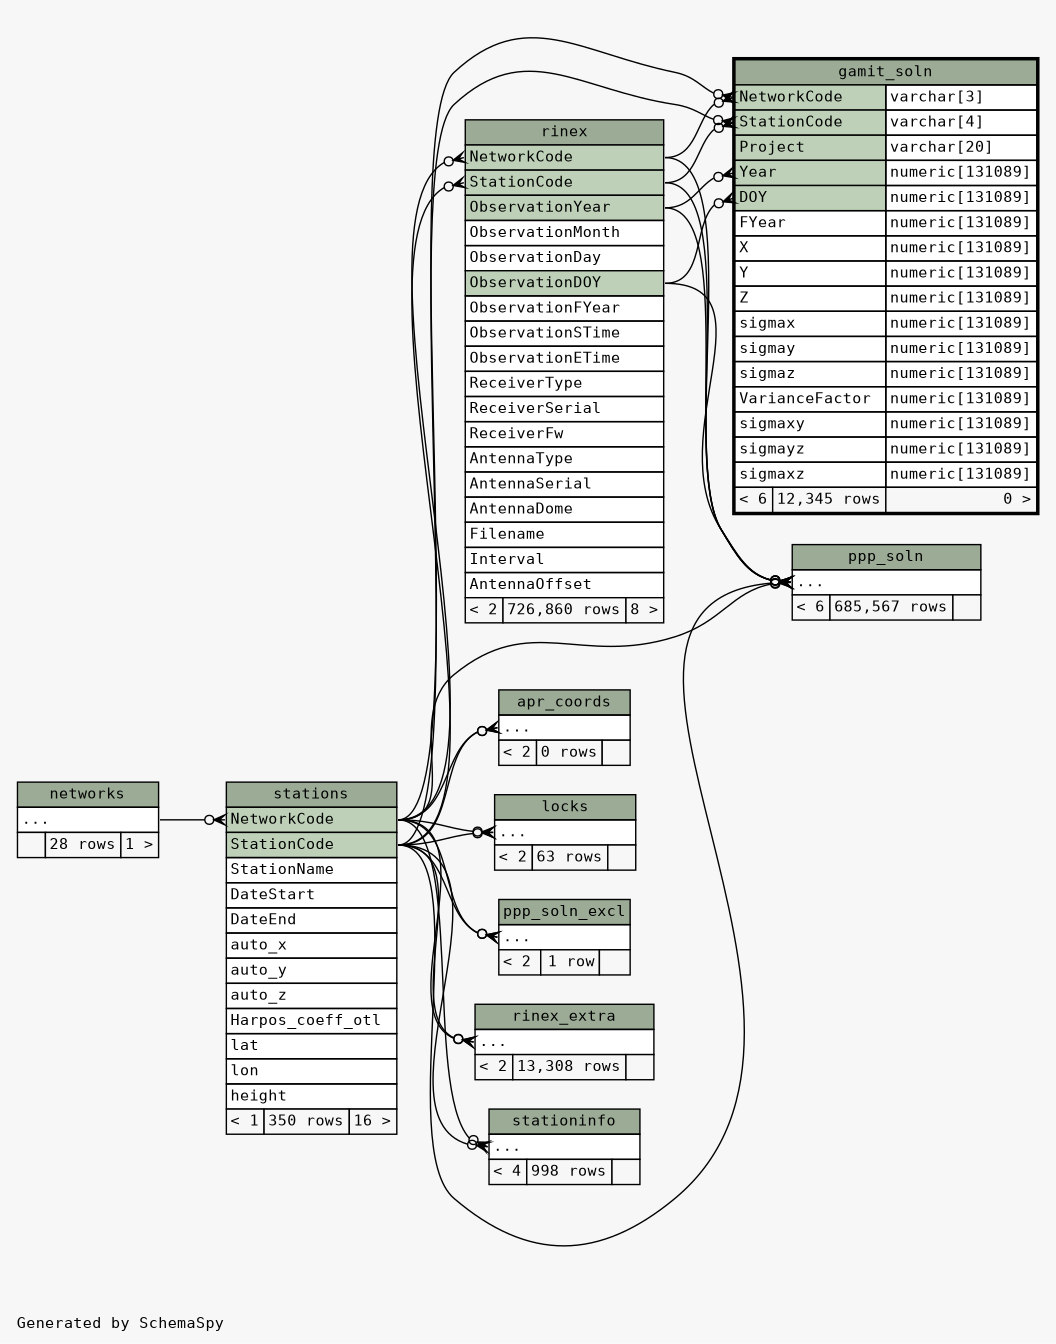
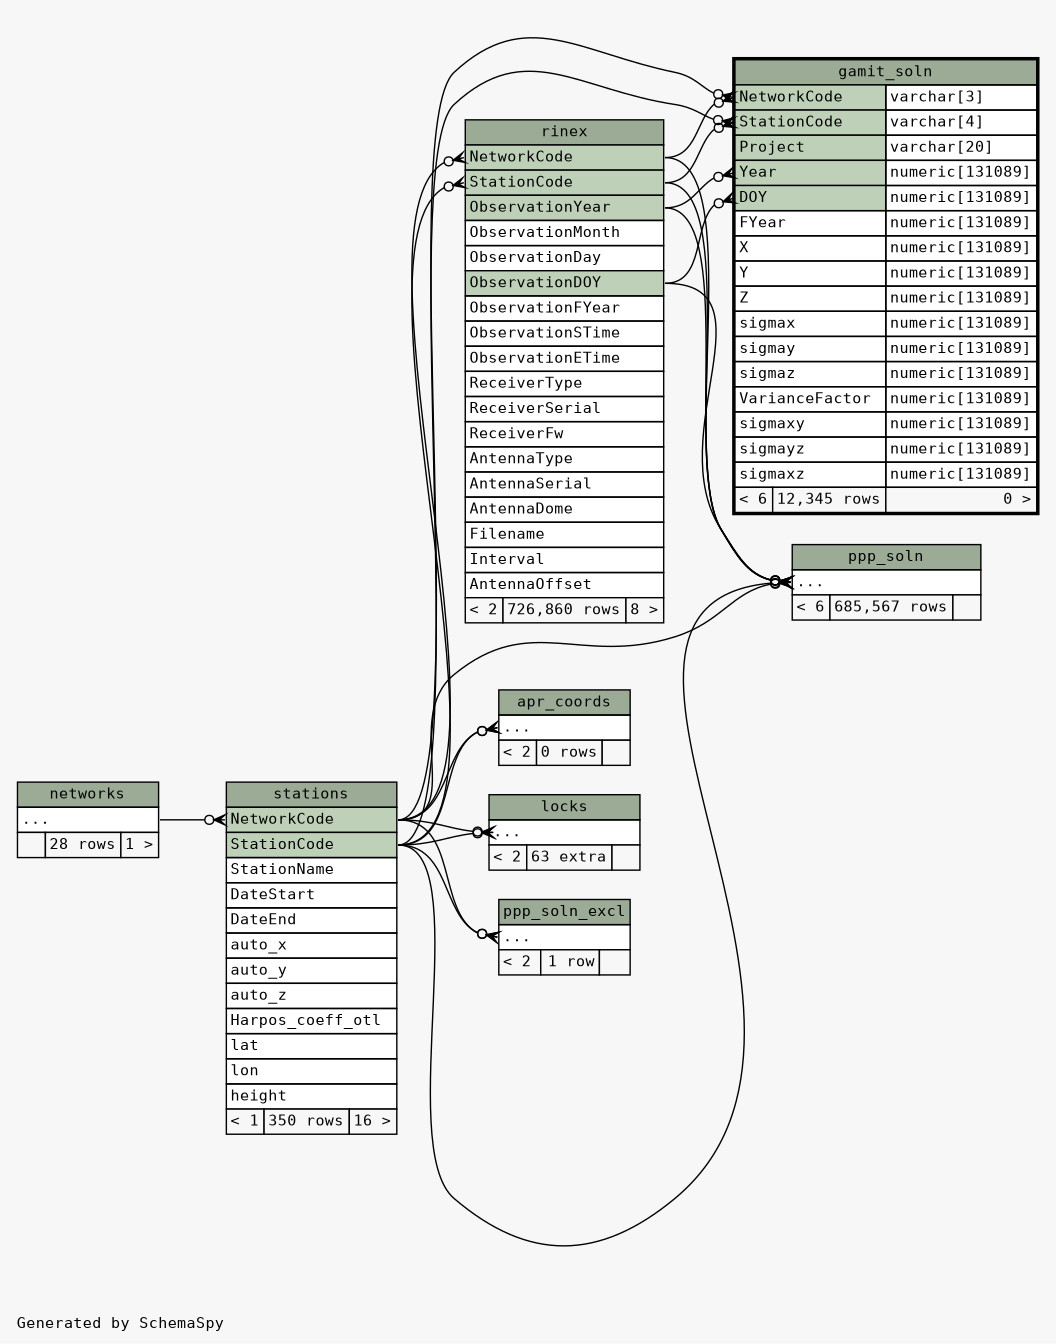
  digraph {
    bgcolor="#f7f7f7"
    fontname="DejaVu Sans Mono"
    fontsize=11
    label="\nGenerated by SchemaSpy"
    labeljust=l
    nodesep=0.18
    rankdir=RL
    ranksep=0.46
    node [fontname="DejaVu Sans Mono" fontsize=11 shape=plaintext]
    edge [arrowhead=none arrowsize=0.8 arrowtail=crowodot dir=back fontname="DejaVu Sans Mono" headport="NetworkCode:e" tailport="elipses:w"]
    n1 [label=<     <TABLE BORDER="0" CELLBORDER="1" CELLSPACING="0" BGCOLOR="#ffffff">       <TR><TD COLSPAN="3" BGCOLOR="#9bab96" ALIGN="CENTER">apr_coords</TD></TR>       <TR><TD PORT="elipses" COLSPAN="3" ALIGN="LEFT">...</TD></TR>       <TR><TD ALIGN="LEFT" BGCOLOR="#f7f7f7">&lt; 2</TD><TD ALIGN="RIGHT" BGCOLOR="#f7f7f7">0 rows</TD><TD ALIGN="RIGHT" BGCOLOR="#f7f7f7">  </TD></TR>     </TABLE>>]
    n2 [label=<     <TABLE BORDER="0" CELLBORDER="1" CELLSPACING="0" BGCOLOR="#ffffff">       <TR><TD COLSPAN="3" BGCOLOR="#9bab96" ALIGN="CENTER">stations</TD></TR>       <TR><TD PORT="NetworkCode" COLSPAN="3" BGCOLOR="#bed1b8" ALIGN="LEFT">NetworkCode</TD></TR>       <TR><TD PORT="StationCode" COLSPAN="3" BGCOLOR="#bed1b8" ALIGN="LEFT">StationCode</TD></TR>       <TR><TD PORT="StationName" COLSPAN="3" ALIGN="LEFT">StationName</TD></TR>       <TR><TD PORT="DateStart" COLSPAN="3" ALIGN="LEFT">DateStart</TD></TR>       <TR><TD PORT="DateEnd" COLSPAN="3" ALIGN="LEFT">DateEnd</TD></TR>       <TR><TD PORT="auto_x" COLSPAN="3" ALIGN="LEFT">auto_x</TD></TR>       <TR><TD PORT="auto_y" COLSPAN="3" ALIGN="LEFT">auto_y</TD></TR>       <TR><TD PORT="auto_z" COLSPAN="3" ALIGN="LEFT">auto_z</TD></TR>       <TR><TD PORT="Harpos_coeff_otl" COLSPAN="3" ALIGN="LEFT">Harpos_coeff_otl</TD></TR>       <TR><TD PORT="lat" COLSPAN="3" ALIGN="LEFT">lat</TD></TR>       <TR><TD PORT="lon" COLSPAN="3" ALIGN="LEFT">lon</TD></TR>       <TR><TD PORT="height" COLSPAN="3" ALIGN="LEFT">height</TD></TR>       <TR><TD ALIGN="LEFT" BGCOLOR="#f7f7f7">&lt; 1</TD><TD ALIGN="RIGHT" BGCOLOR="#f7f7f7">350 rows</TD><TD ALIGN="RIGHT" BGCOLOR="#f7f7f7">16 &gt;</TD></TR>     </TABLE>>]
    n3 [label=<     <TABLE BORDER="0" CELLBORDER="1" CELLSPACING="0" BGCOLOR="#ffffff">       <TR><TD COLSPAN="3" BGCOLOR="#9bab96" ALIGN="CENTER">networks</TD></TR>       <TR><TD PORT="elipses" COLSPAN="3" ALIGN="LEFT">...</TD></TR>       <TR><TD ALIGN="LEFT" BGCOLOR="#f7f7f7">  </TD><TD ALIGN="RIGHT" BGCOLOR="#f7f7f7">28 rows</TD><TD ALIGN="RIGHT" BGCOLOR="#f7f7f7">1 &gt;</TD></TR>     </TABLE>>]
    n4 [label=<     <TABLE BORDER="2" CELLBORDER="1" CELLSPACING="0" BGCOLOR="#ffffff">       <TR><TD COLSPAN="3" BGCOLOR="#9bab96" ALIGN="CENTER">gamit_soln</TD></TR>       <TR><TD PORT="NetworkCode" COLSPAN="2" BGCOLOR="#bed1b8" ALIGN="LEFT">NetworkCode</TD><TD PORT="NetworkCode.type" ALIGN="LEFT">varchar[3]</TD></TR>       <TR><TD PORT="StationCode" COLSPAN="2" BGCOLOR="#bed1b8" ALIGN="LEFT">StationCode</TD><TD PORT="StationCode.type" ALIGN="LEFT">varchar[4]</TD></TR>       <TR><TD PORT="Project" COLSPAN="2" BGCOLOR="#bed1b8" ALIGN="LEFT">Project</TD><TD PORT="Project.type" ALIGN="LEFT">varchar[20]</TD></TR>       <TR><TD PORT="Year" COLSPAN="2" BGCOLOR="#bed1b8" ALIGN="LEFT">Year</TD><TD PORT="Year.type" ALIGN="LEFT">numeric[131089]</TD></TR>       <TR><TD PORT="DOY" COLSPAN="2" BGCOLOR="#bed1b8" ALIGN="LEFT">DOY</TD><TD PORT="DOY.type" ALIGN="LEFT">numeric[131089]</TD></TR>       <TR><TD PORT="FYear" COLSPAN="2" ALIGN="LEFT">FYear</TD><TD PORT="FYear.type" ALIGN="LEFT">numeric[131089]</TD></TR>       <TR><TD PORT="X" COLSPAN="2" ALIGN="LEFT">X</TD><TD PORT="X.type" ALIGN="LEFT">numeric[131089]</TD></TR>       <TR><TD PORT="Y" COLSPAN="2" ALIGN="LEFT">Y</TD><TD PORT="Y.type" ALIGN="LEFT">numeric[131089]</TD></TR>       <TR><TD PORT="Z" COLSPAN="2" ALIGN="LEFT">Z</TD><TD PORT="Z.type" ALIGN="LEFT">numeric[131089]</TD></TR>       <TR><TD PORT="sigmax" COLSPAN="2" ALIGN="LEFT">sigmax</TD><TD PORT="sigmax.type" ALIGN="LEFT">numeric[131089]</TD></TR>       <TR><TD PORT="sigmay" COLSPAN="2" ALIGN="LEFT">sigmay</TD><TD PORT="sigmay.type" ALIGN="LEFT">numeric[131089]</TD></TR>       <TR><TD PORT="sigmaz" COLSPAN="2" ALIGN="LEFT">sigmaz</TD><TD PORT="sigmaz.type" ALIGN="LEFT">numeric[131089]</TD></TR>       <TR><TD PORT="VarianceFactor" COLSPAN="2" ALIGN="LEFT">VarianceFactor</TD><TD PORT="VarianceFactor.type" ALIGN="LEFT">numeric[131089]</TD></TR>       <TR><TD PORT="sigmaxy" COLSPAN="2" ALIGN="LEFT">sigmaxy</TD><TD PORT="sigmaxy.type" ALIGN="LEFT">numeric[131089]</TD></TR>       <TR><TD PORT="sigmayz" COLSPAN="2" ALIGN="LEFT">sigmayz</TD><TD PORT="sigmayz.type" ALIGN="LEFT">numeric[131089]</TD></TR>       <TR><TD PORT="sigmaxz" COLSPAN="2" ALIGN="LEFT">sigmaxz</TD><TD PORT="sigmaxz.type" ALIGN="LEFT">numeric[131089]</TD></TR>       <TR><TD ALIGN="LEFT" BGCOLOR="#f7f7f7">&lt; 6</TD><TD ALIGN="RIGHT" BGCOLOR="#f7f7f7">12,345 rows</TD><TD ALIGN="RIGHT" BGCOLOR="#f7f7f7">0 &gt;</TD></TR>     </TABLE>>]
    n5 [label=<     <TABLE BORDER="0" CELLBORDER="1" CELLSPACING="0" BGCOLOR="#ffffff">       <TR><TD COLSPAN="3" BGCOLOR="#9bab96" ALIGN="CENTER">rinex</TD></TR>       <TR><TD PORT="NetworkCode" COLSPAN="3" BGCOLOR="#bed1b8" ALIGN="LEFT">NetworkCode</TD></TR>       <TR><TD PORT="StationCode" COLSPAN="3" BGCOLOR="#bed1b8" ALIGN="LEFT">StationCode</TD></TR>       <TR><TD PORT="ObservationYear" COLSPAN="3" BGCOLOR="#bed1b8" ALIGN="LEFT">ObservationYear</TD></TR>       <TR><TD PORT="ObservationMonth" COLSPAN="3" ALIGN="LEFT">ObservationMonth</TD></TR>       <TR><TD PORT="ObservationDay" COLSPAN="3" ALIGN="LEFT">ObservationDay</TD></TR>       <TR><TD PORT="ObservationDOY" COLSPAN="3" BGCOLOR="#bed1b8" ALIGN="LEFT">ObservationDOY</TD></TR>       <TR><TD PORT="ObservationFYear" COLSPAN="3" ALIGN="LEFT">ObservationFYear</TD></TR>       <TR><TD PORT="ObservationSTime" COLSPAN="3" ALIGN="LEFT">ObservationSTime</TD></TR>       <TR><TD PORT="ObservationETime" COLSPAN="3" ALIGN="LEFT">ObservationETime</TD></TR>       <TR><TD PORT="ReceiverType" COLSPAN="3" ALIGN="LEFT">ReceiverType</TD></TR>       <TR><TD PORT="ReceiverSerial" COLSPAN="3" ALIGN="LEFT">ReceiverSerial</TD></TR>       <TR><TD PORT="ReceiverFw" COLSPAN="3" ALIGN="LEFT">ReceiverFw</TD></TR>       <TR><TD PORT="AntennaType" COLSPAN="3" ALIGN="LEFT">AntennaType</TD></TR>       <TR><TD PORT="AntennaSerial" COLSPAN="3" ALIGN="LEFT">AntennaSerial</TD></TR>       <TR><TD PORT="AntennaDome" COLSPAN="3" ALIGN="LEFT">AntennaDome</TD></TR>       <TR><TD PORT="Filename" COLSPAN="3" ALIGN="LEFT">Filename</TD></TR>       <TR><TD PORT="Interval" COLSPAN="3" ALIGN="LEFT">Interval</TD></TR>       <TR><TD PORT="AntennaOffset" COLSPAN="3" ALIGN="LEFT">AntennaOffset</TD></TR>       <TR><TD ALIGN="LEFT" BGCOLOR="#f7f7f7">&lt; 2</TD><TD ALIGN="RIGHT" BGCOLOR="#f7f7f7">726,860 rows</TD><TD ALIGN="RIGHT" BGCOLOR="#f7f7f7">8 &gt;</TD></TR>     </TABLE>>]
-   n6 [label=<     <TABLE BORDER="0" CELLBORDER="1" CELLSPACING="0" BGCOLOR="#ffffff">       <TR><TD COLSPAN="3" BGCOLOR="#9bab96" ALIGN="CENTER">locks</TD></TR>       <TR><TD PORT="elipses" COLSPAN="3" ALIGN="LEFT">...</TD></TR>       <TR><TD ALIGN="LEFT" BGCOLOR="#f7f7f7">&lt; 2</TD><TD ALIGN="RIGHT" BGCOLOR="#f7f7f7">63 rows</TD><TD ALIGN="RIGHT" BGCOLOR="#f7f7f7">  </TD></TR>     </TABLE>>]
+   n6 [label=<     <TABLE BORDER="0" CELLBORDER="1" CELLSPACING="0" BGCOLOR="#ffffff">       <TR><TD COLSPAN="3" BGCOLOR="#9bab96" ALIGN="CENTER">locks</TD></TR>       <TR><TD PORT="elipses" COLSPAN="3" ALIGN="LEFT">...</TD></TR>       <TR><TD ALIGN="LEFT" BGCOLOR="#f7f7f7">&lt; 2</TD><TD ALIGN="RIGHT" BGCOLOR="#f7f7f7">63 extra</TD><TD ALIGN="RIGHT" BGCOLOR="#f7f7f7">  </TD></TR>     </TABLE>>]
    n7 [label=<     <TABLE BORDER="0" CELLBORDER="1" CELLSPACING="0" BGCOLOR="#ffffff">       <TR><TD COLSPAN="3" BGCOLOR="#9bab96" ALIGN="CENTER">ppp_soln</TD></TR>       <TR><TD PORT="elipses" COLSPAN="3" ALIGN="LEFT">...</TD></TR>       <TR><TD ALIGN="LEFT" BGCOLOR="#f7f7f7">&lt; 6</TD><TD ALIGN="RIGHT" BGCOLOR="#f7f7f7">685,567 rows</TD><TD ALIGN="RIGHT" BGCOLOR="#f7f7f7">  </TD></TR>     </TABLE>>]
    n8 [label=<     <TABLE BORDER="0" CELLBORDER="1" CELLSPACING="0" BGCOLOR="#ffffff">       <TR><TD COLSPAN="3" BGCOLOR="#9bab96" ALIGN="CENTER">ppp_soln_excl</TD></TR>       <TR><TD PORT="elipses" COLSPAN="3" ALIGN="LEFT">...</TD></TR>       <TR><TD ALIGN="LEFT" BGCOLOR="#f7f7f7">&lt; 2</TD><TD ALIGN="RIGHT" BGCOLOR="#f7f7f7">1 row</TD><TD ALIGN="RIGHT" BGCOLOR="#f7f7f7">  </TD></TR>     </TABLE>>]
-   n9 [label=<     <TABLE BORDER="0" CELLBORDER="1" CELLSPACING="0" BGCOLOR="#ffffff">       <TR><TD COLSPAN="3" BGCOLOR="#9bab96" ALIGN="CENTER">rinex_extra</TD></TR>       <TR><TD PORT="elipses" COLSPAN="3" ALIGN="LEFT">...</TD></TR>       <TR><TD ALIGN="LEFT" BGCOLOR="#f7f7f7">&lt; 2</TD><TD ALIGN="RIGHT" BGCOLOR="#f7f7f7">13,308 rows</TD><TD ALIGN="RIGHT" BGCOLOR="#f7f7f7">  </TD></TR>     </TABLE>>]
-   n10 [label=<     <TABLE BORDER="0" CELLBORDER="1" CELLSPACING="0" BGCOLOR="#ffffff">       <TR><TD COLSPAN="3" BGCOLOR="#9bab96" ALIGN="CENTER">stationinfo</TD></TR>       <TR><TD PORT="elipses" COLSPAN="3" ALIGN="LEFT">...</TD></TR>       <TR><TD ALIGN="LEFT" BGCOLOR="#f7f7f7">&lt; 4</TD><TD ALIGN="RIGHT" BGCOLOR="#f7f7f7">998 rows</TD><TD ALIGN="RIGHT" BGCOLOR="#f7f7f7">  </TD></TR>     </TABLE>>]
    n1 -> n2
    n1 -> n2 [headport="StationCode:e"]
    n2 -> n3 [headport="elipses:e" tailport="NetworkCode:w"]
    n4 -> n2 [tailport="NetworkCode:w"]
    n4 -> n2 [headport="StationCode:e" tailport="StationCode:w"]
    n4 -> n5 [headport="ObservationDOY:e" tailport="DOY:w"]
    n4 -> n5 [tailport="NetworkCode:w"]
    n4 -> n5 [headport="StationCode:e" tailport="StationCode:w"]
    n4 -> n5 [headport="ObservationYear:e" tailport="Year:w"]
    n5 -> n2 [tailport="NetworkCode:w"]
    n5 -> n2 [headport="StationCode:e" tailport="StationCode:w"]
    n6 -> n2
    n6 -> n2 [headport="StationCode:e"]
    n7 -> n2
    n7 -> n2 [headport="StationCode:e"]
    n7 -> n5 [headport="ObservationDOY:e"]
    n7 -> n5
    n7 -> n5 [headport="StationCode:e"]
    n7 -> n5 [headport="ObservationYear:e"]
    n8 -> n2
    n8 -> n2 [headport="StationCode:e"]
-   n9 -> n2
-   n9 -> n2 [headport="StationCode:e"]
-   n10 -> n2
-   n10 -> n2 [headport="StationCode:e"]
  }
